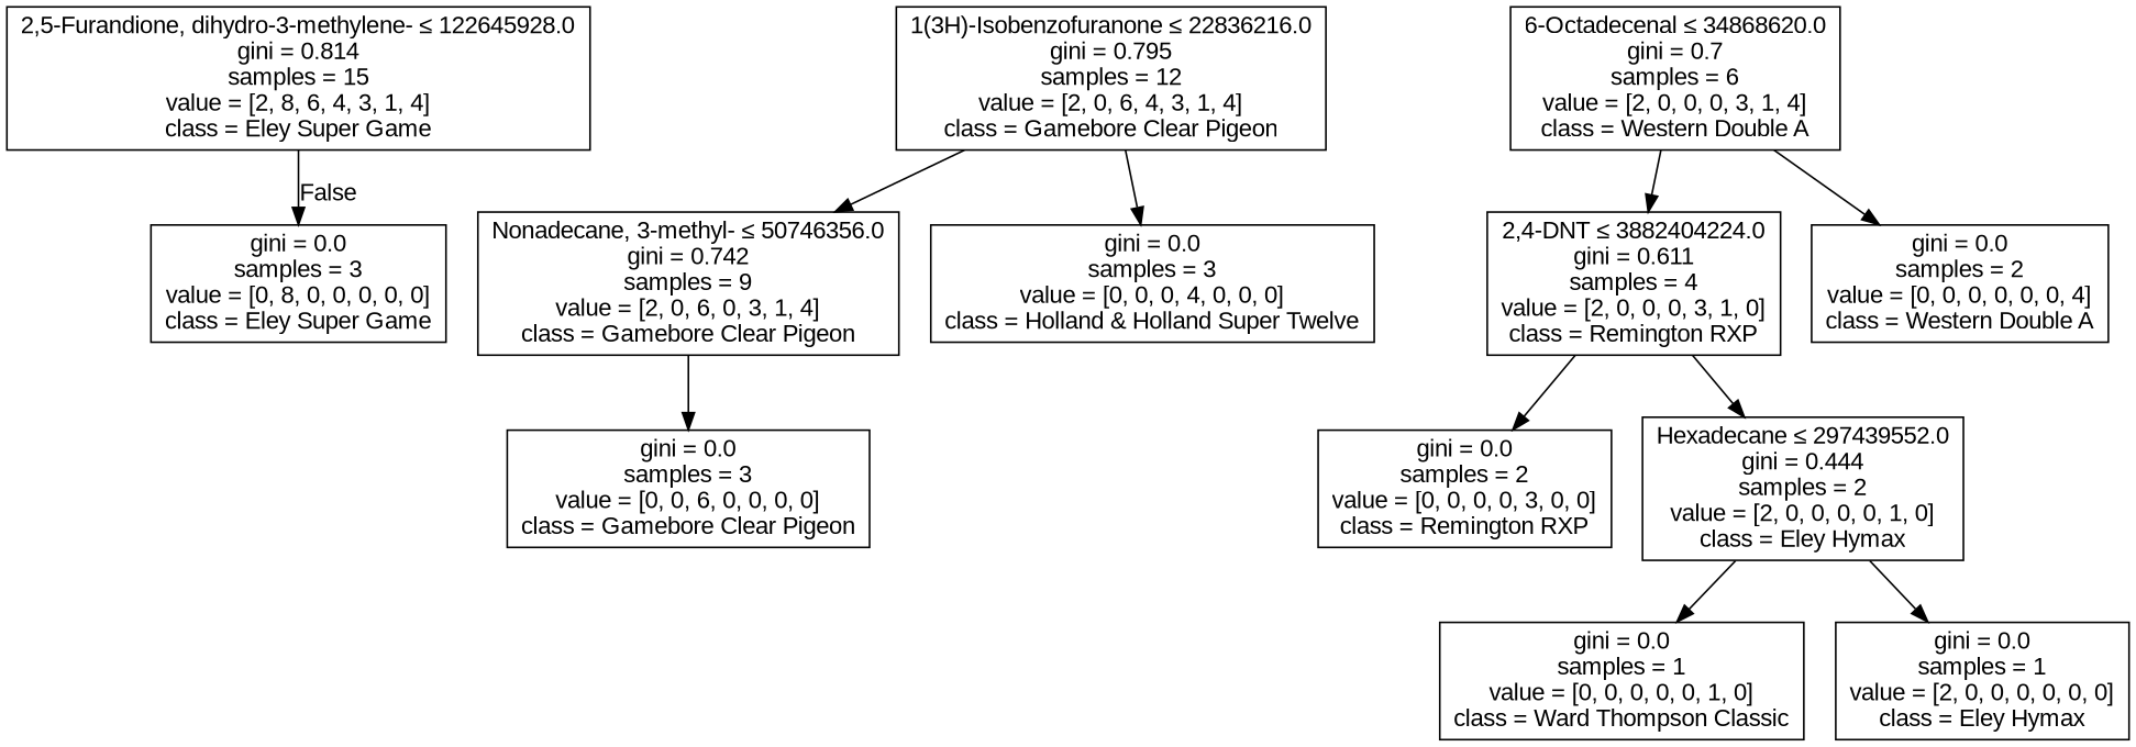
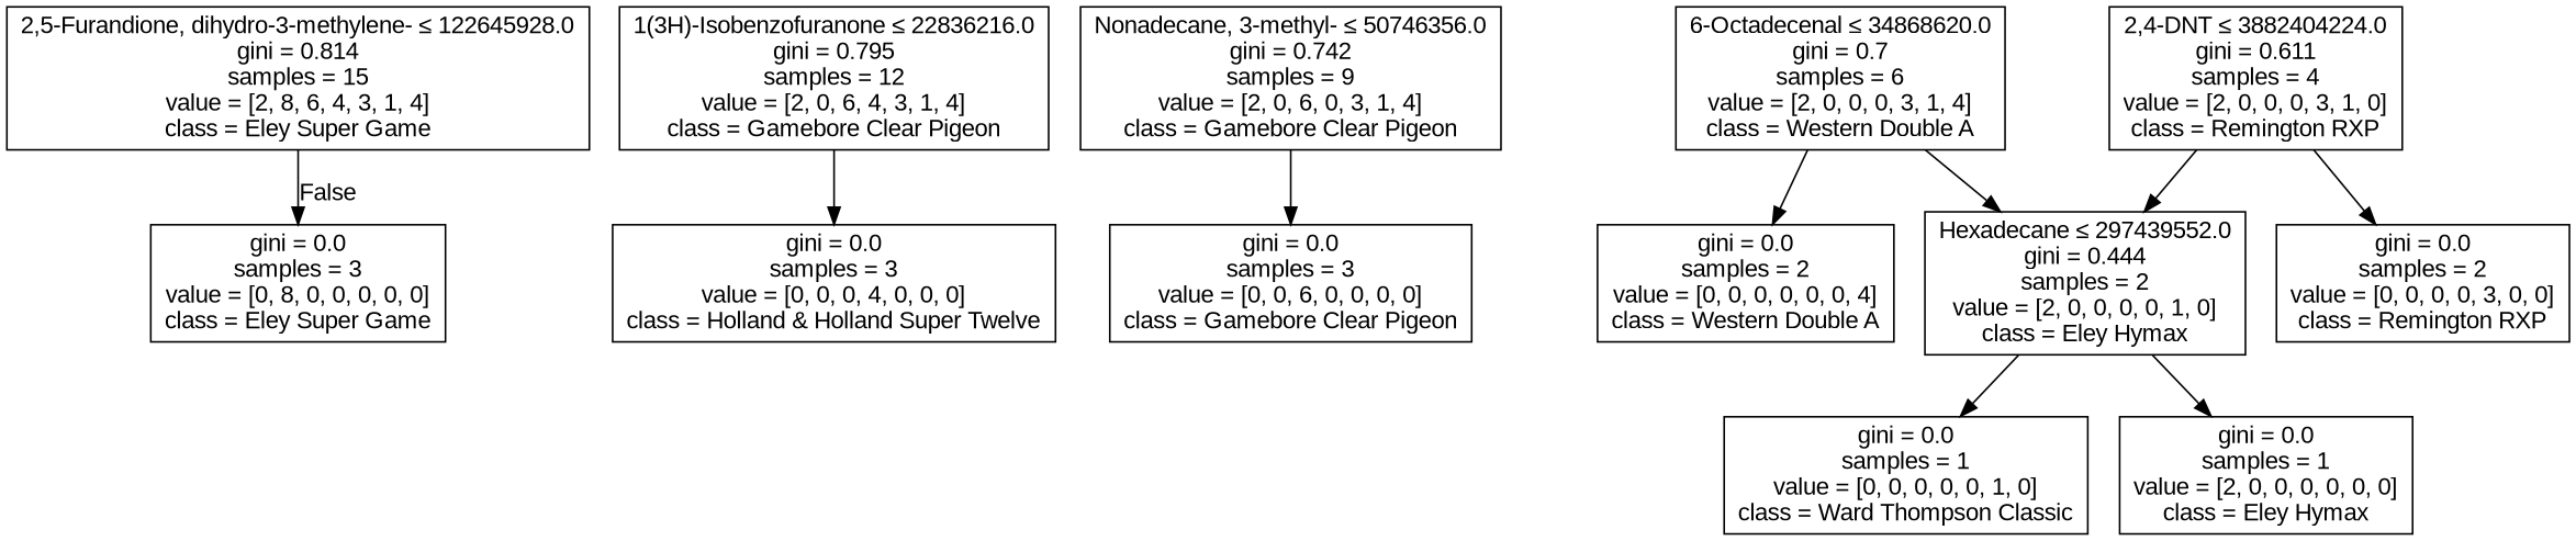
  digraph {
    fontname="Liberation Sans"
    node [fontname="Liberation Sans" shape=box]
    edge [fontname="Liberation Sans"]
    n1 [label=<2,5-Furandione, dihydro-3-methylene- &le; 122645928.0<br/>gini = 0.814<br/>samples = 15<br/>value = [2, 8, 6, 4, 3, 1, 4]<br/>class = Eley Super Game>]
    n2 [label=<gini = 0.0<br/>samples = 3<br/>value = [0, 8, 0, 0, 0, 0, 0]<br/>class = Eley Super Game>]
    n3 [label=<1(3H)-Isobenzofuranone &le; 22836216.0<br/>gini = 0.795<br/>samples = 12<br/>value = [2, 0, 6, 4, 3, 1, 4]<br/>class = Gamebore Clear Pigeon>]
    n4 [label=<Nonadecane, 3-methyl- &le; 50746356.0<br/>gini = 0.742<br/>samples = 9<br/>value = [2, 0, 6, 0, 3, 1, 4]<br/>class = Gamebore Clear Pigeon>]
    n5 [label=<gini = 0.0<br/>samples = 3<br/>value = [0, 0, 0, 4, 0, 0, 0]<br/>class = Holland &amp; Holland Super Twelve>]
    n6 [label=<gini = 0.0<br/>samples = 3<br/>value = [0, 0, 6, 0, 0, 0, 0]<br/>class = Gamebore Clear Pigeon>]
    n7 [label=<6-Octadecenal &le; 34868620.0<br/>gini = 0.7<br/>samples = 6<br/>value = [2, 0, 0, 0, 3, 1, 4]<br/>class = Western Double A>]
    n8 [label=<2,4-DNT &le; 3882404224.0<br/>gini = 0.611<br/>samples = 4<br/>value = [2, 0, 0, 0, 3, 1, 0]<br/>class = Remington RXP>]
    n9 [label=<gini = 0.0<br/>samples = 2<br/>value = [0, 0, 0, 0, 0, 0, 4]<br/>class = Western Double A>]
    n10 [label=<gini = 0.0<br/>samples = 2<br/>value = [0, 0, 0, 0, 3, 0, 0]<br/>class = Remington RXP>]
    n11 [label=<Hexadecane &le; 297439552.0<br/>gini = 0.444<br/>samples = 2<br/>value = [2, 0, 0, 0, 0, 1, 0]<br/>class = Eley Hymax>]
    n12 [label=<gini = 0.0<br/>samples = 1<br/>value = [0, 0, 0, 0, 0, 1, 0]<br/>class = Ward Thompson Classic>]
    n13 [label=<gini = 0.0<br/>samples = 1<br/>value = [2, 0, 0, 0, 0, 0, 0]<br/>class = Eley Hymax>]
    n1 -> n2 [headlabel=False labelangle=-45 labeldistance=2.5]
-   n3 -> n4
    n3 -> n5
    n4 -> n6
-   n7 -> n8
+   n7 -> n11
    n7 -> n9
    n8 -> n10
    n8 -> n11
    n11 -> n12
    n11 -> n13
  }
